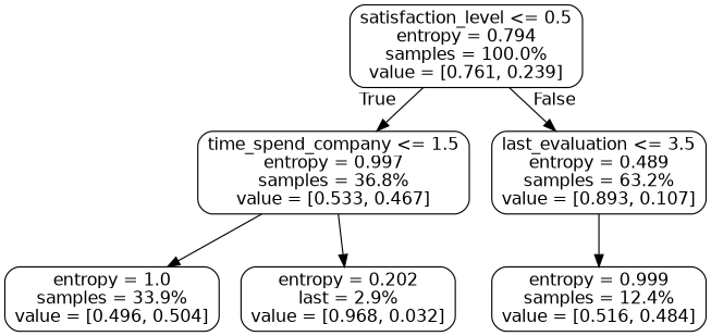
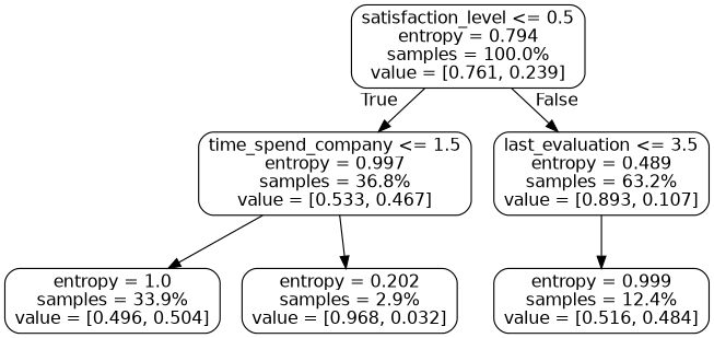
  digraph {
    ranksep=equally
    splines=polyline
    node [color=black fontname=helvetica shape=box style=rounded]
    edge [fontname=helvetica]
    n1 [label="satisfaction_level <= 0.5\nentropy = 0.794\nsamples = 100.0%\nvalue = [0.761, 0.239]"]
    n2 [label="time_spend_company <= 1.5\nentropy = 0.997\nsamples = 36.8%\nvalue = [0.533, 0.467]"]
    n3 [label="last_evaluation <= 3.5\nentropy = 0.489\nsamples = 63.2%\nvalue = [0.893, 0.107]"]
    n4 [label="entropy = 1.0\nsamples = 33.9%\nvalue = [0.496, 0.504]"]
-   n5 [label="entropy = 0.202\nlast = 2.9%\nvalue = [0.968, 0.032]"]
+   n5 [label="entropy = 0.202\nsamples = 2.9%\nvalue = [0.968, 0.032]"]
    n6 [label="entropy = 0.999\nsamples = 12.4%\nvalue = [0.516, 0.484]"]
    subgraph sub_1 {
      rank=same
      n1
    }
    subgraph sub_2 {
      rank=same
      n2
      n3
    }
    subgraph sub_3 {
      rank=same
      n4
      n5
      n6
    }
    n1 -> n2 [headlabel=True labelangle=45 labeldistance=2.5]
    n1 -> n3 [headlabel=False labelangle=-45 labeldistance=2.5]
    n2 -> n4
    n2 -> n5
    n3 -> n6
  }
